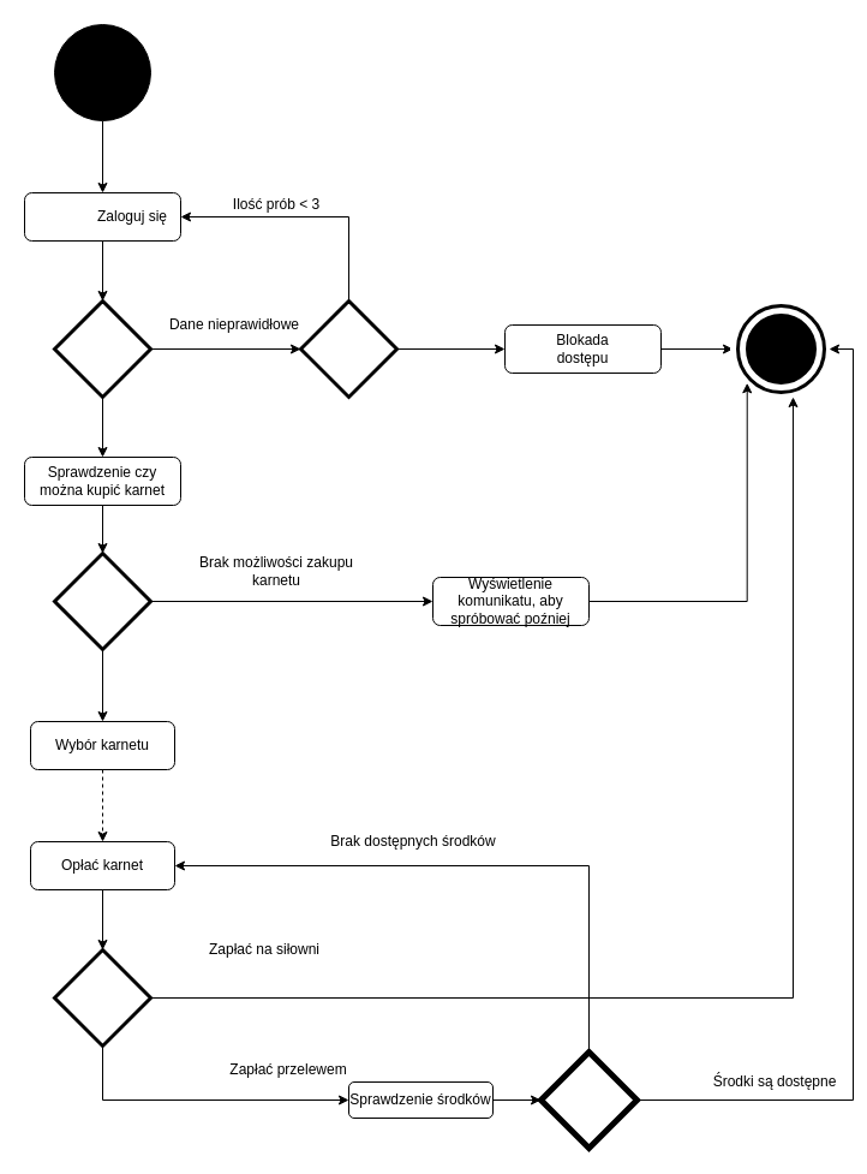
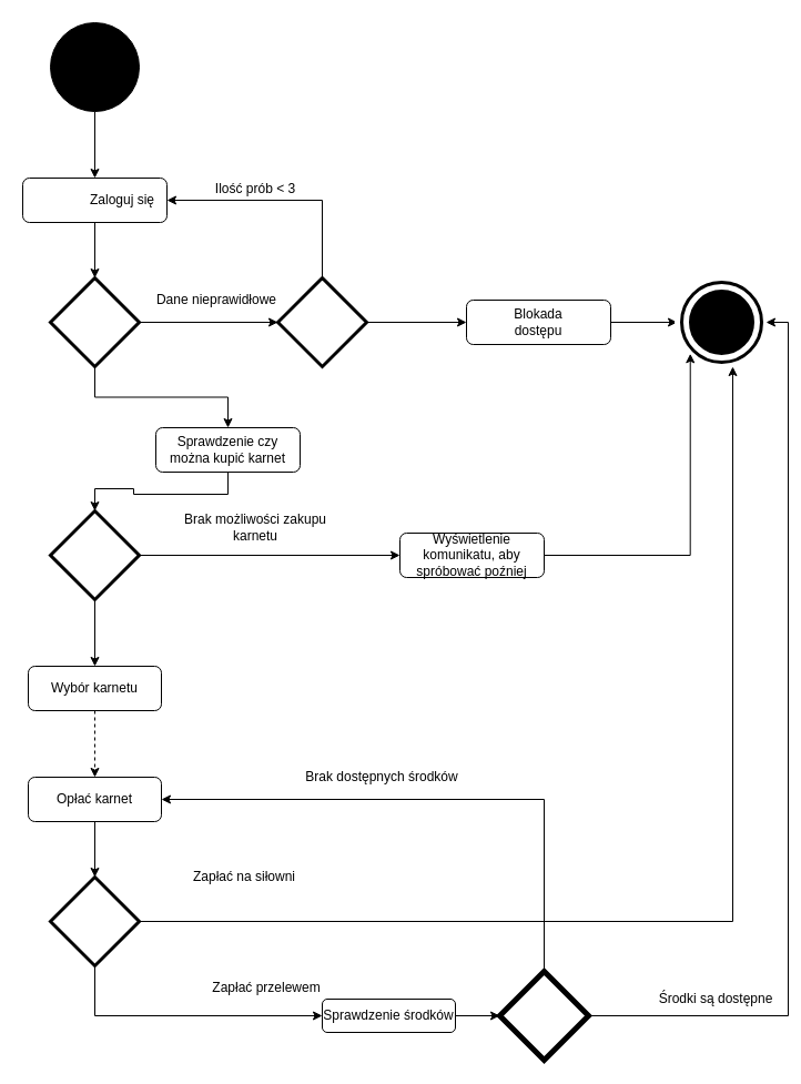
  <mxCell id="0" />
  <mxCell id="1" parent="0" />
  <mxCell id="2" value="" style="ellipse;whiteSpace=wrap;html=1;aspect=fixed;fillColor=#000000;" vertex="1" parent="1"><mxGeometry x="45" y="20" width="80" height="80" as="geometry" /></mxCell>
  <mxCell id="3" value="" style="endArrow=classic;html=1;exitX=0.5;exitY=1;exitDx=0;exitDy=0;entryX=0.5;entryY=0;entryDx=0;entryDy=0;" edge="1" parent="1" source="2" target="5"><mxGeometry width="50" height="50" relative="1" as="geometry"><mxPoint x="140" y="310" as="sourcePoint" /><mxPoint x="80" y="140" as="targetPoint" /><Array as="points" /></mxGeometry></mxCell>
  <mxCell id="4" style="edgeStyle=orthogonalEdgeStyle;rounded=0;orthogonalLoop=1;jettySize=auto;html=1;exitX=0.5;exitY=1;exitDx=0;exitDy=0;entryX=0.5;entryY=0;entryDx=0;entryDy=0;" edge="1" parent="1" source="5" target="9"><mxGeometry relative="1" as="geometry"><mxPoint x="85" y="260" as="targetPoint" /></mxGeometry></mxCell>
  <mxCell id="5" value="" style="rounded=1;whiteSpace=wrap;html=1;fillColor=#ffffff;" vertex="1" parent="1"><mxGeometry x="20" y="160" width="130" height="40" as="geometry" /></mxCell>
  <mxCell id="6" value="Zaloguj się" style="text;html=1;strokeColor=none;fillColor=none;align=center;verticalAlign=middle;whiteSpace=wrap;rounded=0;" vertex="1" parent="1"><mxGeometry x="75" y="170" width="70" height="20" as="geometry" /></mxCell>
  <mxCell id="7" style="edgeStyle=orthogonalEdgeStyle;rounded=0;orthogonalLoop=1;jettySize=auto;html=1;exitX=1;exitY=0.5;exitDx=0;exitDy=0;entryX=0;entryY=0.5;entryDx=0;entryDy=0;" edge="1" parent="1" source="9" target="12"><mxGeometry relative="1" as="geometry" /></mxCell>
  <mxCell id="8" style="edgeStyle=orthogonalEdgeStyle;rounded=0;orthogonalLoop=1;jettySize=auto;html=1;exitX=0.5;exitY=1;exitDx=0;exitDy=0;entryX=0.5;entryY=0;entryDx=0;entryDy=0;fontColor=#FFFFFF;" edge="1" parent="1" source="9" target="20"><mxGeometry relative="1" as="geometry" /></mxCell>
  <mxCell id="9" value="" style="rhombus;whiteSpace=wrap;html=1;strokeColor=#000000;fillColor=#FFFFFF;strokeWidth=3;" vertex="1" parent="1"><mxGeometry x="45" y="250" width="80" height="80" as="geometry" /></mxCell>
  <mxCell id="10" style="edgeStyle=orthogonalEdgeStyle;rounded=0;orthogonalLoop=1;jettySize=auto;html=1;exitX=0.5;exitY=0;exitDx=0;exitDy=0;entryX=1;entryY=0.5;entryDx=0;entryDy=0;" edge="1" parent="1" source="12" target="5"><mxGeometry relative="1" as="geometry" /></mxCell>
  <mxCell id="11" style="edgeStyle=orthogonalEdgeStyle;rounded=0;orthogonalLoop=1;jettySize=auto;html=1;exitX=1;exitY=0.5;exitDx=0;exitDy=0;entryX=0;entryY=0.5;entryDx=0;entryDy=0;" edge="1" parent="1" source="12" target="16"><mxGeometry relative="1" as="geometry" /></mxCell>
  <mxCell id="12" value="" style="rhombus;whiteSpace=wrap;html=1;strokeColor=#000000;fillColor=#FFFFFF;strokeWidth=3;" vertex="1" parent="1"><mxGeometry x="250" y="250" width="80" height="80" as="geometry" /></mxCell>
  <mxCell id="13" value="Dane nieprawidłowe" style="text;html=1;strokeColor=none;fillColor=none;align=center;verticalAlign=middle;whiteSpace=wrap;rounded=0;" vertex="1" parent="1"><mxGeometry x="120" y="260" width="150" height="20" as="geometry" /></mxCell>
  <mxCell id="14" value="Ilość prób &amp;lt; 3" style="text;html=1;strokeColor=none;fillColor=none;align=center;verticalAlign=middle;whiteSpace=wrap;rounded=0;" vertex="1" parent="1"><mxGeometry x="160" y="160" width="140" height="20" as="geometry" /></mxCell>
  <mxCell id="15" style="edgeStyle=orthogonalEdgeStyle;rounded=0;orthogonalLoop=1;jettySize=auto;html=1;exitX=1;exitY=0.5;exitDx=0;exitDy=0;entryX=0;entryY=0.5;entryDx=0;entryDy=0;" edge="1" parent="1" source="16" target="18"><mxGeometry relative="1" as="geometry"><mxPoint x="620" y="290" as="targetPoint" /></mxGeometry></mxCell>
  <mxCell id="16" value="" style="rounded=1;whiteSpace=wrap;html=1;fillColor=#ffffff;" vertex="1" parent="1"><mxGeometry x="420" y="270" width="130" height="40" as="geometry" /></mxCell>
  <mxCell id="17" value="Blokada dostępu" style="text;html=1;strokeColor=none;fillColor=none;align=center;verticalAlign=middle;whiteSpace=wrap;rounded=0;" vertex="1" parent="1"><mxGeometry x="450" y="280" width="70" height="20" as="geometry" /></mxCell>
  <mxCell id="18" value="" style="ellipse;shape=doubleEllipse;whiteSpace=wrap;html=1;aspect=fixed;fillColor=#000000;strokeColor=#FFFFFF;strokeWidth=5;" vertex="1" parent="1"><mxGeometry x="610" y="250" width="80" height="80" as="geometry" /></mxCell>
  <mxCell id="19" style="edgeStyle=orthogonalEdgeStyle;rounded=0;orthogonalLoop=1;jettySize=auto;html=1;exitX=0.5;exitY=1;exitDx=0;exitDy=0;entryX=0.5;entryY=0;entryDx=0;entryDy=0;fontColor=#FFFFFF;" edge="1" parent="1" source="20" target="23"><mxGeometry relative="1" as="geometry" /></mxCell>
- <mxCell id="20" value="Sprawdzenie czy można kupić karnet" style="rounded=1;whiteSpace=wrap;html=1;fillColor=#ffffff;" vertex="1" parent="1"><mxGeometry x="20" y="380" width="130" height="40" as="geometry" /></mxCell>
+ <mxCell id="20" value="Sprawdzenie czy można kupić karnet" style="rounded=1;whiteSpace=wrap;html=1;fillColor=#ffffff;" vertex="1" parent="1"><mxGeometry x="140" y="385" width="130" height="40" as="geometry" /></mxCell>
  <mxCell id="21" style="edgeStyle=orthogonalEdgeStyle;rounded=0;orthogonalLoop=1;jettySize=auto;html=1;exitX=1;exitY=0.5;exitDx=0;exitDy=0;fontColor=#000000;entryX=0;entryY=0.5;entryDx=0;entryDy=0;" edge="1" parent="1" source="23" target="27"><mxGeometry relative="1" as="geometry"><mxPoint x="350" y="500" as="targetPoint" /></mxGeometry></mxCell>
  <mxCell id="22" style="edgeStyle=orthogonalEdgeStyle;rounded=0;orthogonalLoop=1;jettySize=auto;html=1;exitX=0.5;exitY=1;exitDx=0;exitDy=0;fontColor=#000000;entryX=0.5;entryY=0;entryDx=0;entryDy=0;" edge="1" parent="1" source="23" target="29"><mxGeometry relative="1" as="geometry"><mxPoint x="80" y="600" as="targetPoint" /></mxGeometry></mxCell>
  <mxCell id="23" value="" style="rhombus;whiteSpace=wrap;html=1;strokeColor=#000000;fillColor=#FFFFFF;strokeWidth=3;" vertex="1" parent="1"><mxGeometry x="45" y="460" width="80" height="80" as="geometry" /></mxCell>
  <mxCell id="24" value="Text" style="text;html=1;strokeColor=none;fillColor=none;align=center;verticalAlign=middle;whiteSpace=wrap;rounded=0;shadow=0;labelBackgroundColor=#FFFFFF;fontColor=#FFFFFF;" vertex="1" parent="1"><mxGeometry x="280" y="460" width="40" height="20" as="geometry" /></mxCell>
  <mxCell id="25" value="Brak możliwości zakupu karnetu" style="text;html=1;strokeColor=none;fillColor=none;align=center;verticalAlign=middle;whiteSpace=wrap;rounded=0;shadow=0;labelBackgroundColor=#FFFFFF;fontColor=#000000;" vertex="1" parent="1"><mxGeometry x="150" y="465" width="160" height="20" as="geometry" /></mxCell>
  <mxCell id="26" style="edgeStyle=orthogonalEdgeStyle;rounded=0;orthogonalLoop=1;jettySize=auto;html=1;exitX=1;exitY=0.5;exitDx=0;exitDy=0;entryX=0;entryY=1;entryDx=0;entryDy=0;fontColor=#000000;" edge="1" parent="1" source="27" target="18"><mxGeometry relative="1" as="geometry" /></mxCell>
  <mxCell id="27" value="Wyświetlenie komunikatu, aby spróbować poźniej" style="rounded=1;whiteSpace=wrap;html=1;fillColor=#ffffff;" vertex="1" parent="1"><mxGeometry x="360" y="480" width="130" height="40" as="geometry" /></mxCell>
  <mxCell id="28" style="edgeStyle=orthogonalEdgeStyle;rounded=0;orthogonalLoop=1;jettySize=auto;html=1;exitX=0.5;exitY=1;exitDx=0;exitDy=0;fontColor=#000000;entryX=0.5;entryY=0;entryDx=0;entryDy=0;dashed=1;" edge="1" parent="1" source="29" target="31"><mxGeometry relative="1" as="geometry"><mxPoint x="85" y="690" as="targetPoint" /></mxGeometry></mxCell>
  <mxCell id="29" value="Wybór karnetu" style="rounded=1;whiteSpace=wrap;html=1;shadow=0;labelBackgroundColor=#FFFFFF;strokeColor=#000000;strokeWidth=1;fillColor=#FFFFFF;gradientColor=none;fontColor=#000000;" vertex="1" parent="1"><mxGeometry x="25" y="600" width="120" height="40" as="geometry" /></mxCell>
  <mxCell id="30" style="edgeStyle=orthogonalEdgeStyle;rounded=0;orthogonalLoop=1;jettySize=auto;html=1;exitX=0.5;exitY=1;exitDx=0;exitDy=0;fontColor=#000000;entryX=0.5;entryY=0;entryDx=0;entryDy=0;" edge="1" parent="1" source="31" target="34"><mxGeometry relative="1" as="geometry"><mxPoint x="85" y="800" as="targetPoint" /></mxGeometry></mxCell>
  <mxCell id="31" value="Opłać karnet" style="rounded=1;whiteSpace=wrap;html=1;shadow=0;labelBackgroundColor=#FFFFFF;strokeColor=#000000;strokeWidth=1;fillColor=#FFFFFF;gradientColor=none;fontColor=#000000;" vertex="1" parent="1"><mxGeometry x="25" y="700" width="120" height="40" as="geometry" /></mxCell>
  <mxCell id="32" style="edgeStyle=orthogonalEdgeStyle;rounded=0;orthogonalLoop=1;jettySize=auto;html=1;exitX=1;exitY=0.5;exitDx=0;exitDy=0;entryX=0.625;entryY=1;entryDx=0;entryDy=0;entryPerimeter=0;fontColor=#000000;" edge="1" parent="1" source="34" target="18"><mxGeometry relative="1" as="geometry" /></mxCell>
  <mxCell id="33" style="edgeStyle=orthogonalEdgeStyle;rounded=0;orthogonalLoop=1;jettySize=auto;html=1;exitX=0.5;exitY=1;exitDx=0;exitDy=0;fontColor=#000000;" edge="1" parent="1" source="34" target="38"><mxGeometry relative="1" as="geometry"><Array as="points"><mxPoint x="85" y="915" /></Array></mxGeometry></mxCell>
  <mxCell id="34" value="" style="rhombus;whiteSpace=wrap;html=1;strokeColor=#000000;fillColor=#FFFFFF;strokeWidth=3;" vertex="1" parent="1"><mxGeometry x="45" y="790" width="80" height="80" as="geometry" /></mxCell>
  <mxCell id="35" value="Zapłać na siłowni" style="text;html=1;strokeColor=none;fillColor=none;align=center;verticalAlign=middle;whiteSpace=wrap;rounded=0;shadow=0;labelBackgroundColor=#FFFFFF;fontColor=#000000;" vertex="1" parent="1"><mxGeometry x="160" y="780" width="120" height="20" as="geometry" /></mxCell>
  <mxCell id="36" value="Zapłać przelewem" style="text;html=1;strokeColor=none;fillColor=none;align=center;verticalAlign=middle;whiteSpace=wrap;rounded=0;shadow=0;labelBackgroundColor=#FFFFFF;fontColor=#000000;" vertex="1" parent="1"><mxGeometry x="180" y="880" width="120" height="20" as="geometry" /></mxCell>
  <mxCell id="37" style="edgeStyle=orthogonalEdgeStyle;rounded=0;orthogonalLoop=1;jettySize=auto;html=1;exitX=1;exitY=0.5;exitDx=0;exitDy=0;entryX=0;entryY=0.5;entryDx=0;entryDy=0;fontColor=#000000;" edge="1" parent="1" source="38" target="41"><mxGeometry relative="1" as="geometry" /></mxCell>
  <mxCell id="38" value="Sprawdzenie środków" style="rounded=1;whiteSpace=wrap;html=1;shadow=0;labelBackgroundColor=#FFFFFF;strokeColor=#000000;strokeWidth=1;fillColor=#FFFFFF;gradientColor=none;fontColor=#000000;" vertex="1" parent="1"><mxGeometry x="290" y="900" width="120" height="30" as="geometry" /></mxCell>
  <mxCell id="39" style="edgeStyle=orthogonalEdgeStyle;rounded=0;orthogonalLoop=1;jettySize=auto;html=1;exitX=1;exitY=0.5;exitDx=0;exitDy=0;entryX=1;entryY=0.5;entryDx=0;entryDy=0;fontColor=#000000;" edge="1" parent="1" source="41" target="18"><mxGeometry relative="1" as="geometry" /></mxCell>
  <mxCell id="40" style="edgeStyle=orthogonalEdgeStyle;rounded=0;orthogonalLoop=1;jettySize=auto;html=1;exitX=0.5;exitY=0;exitDx=0;exitDy=0;entryX=1;entryY=0.5;entryDx=0;entryDy=0;fontColor=#000000;" edge="1" parent="1" source="41" target="31"><mxGeometry relative="1" as="geometry" /></mxCell>
  <mxCell id="41" value="" style="rhombus;whiteSpace=wrap;html=1;shadow=0;labelBackgroundColor=#FFFFFF;strokeColor=#000000;strokeWidth=5;fillColor=#FFFFFF;gradientColor=none;fontColor=#000000;" vertex="1" parent="1"><mxGeometry x="450" y="875" width="80" height="80" as="geometry" /></mxCell>
  <mxCell id="42" value="Środki są dostępne" style="text;html=1;strokeColor=none;fillColor=none;align=center;verticalAlign=middle;whiteSpace=wrap;rounded=0;shadow=0;labelBackgroundColor=#FFFFFF;fontColor=#000000;" vertex="1" parent="1"><mxGeometry x="590" y="890" width="110" height="20" as="geometry" /></mxCell>
  <mxCell id="43" value="Brak dostępnych środków" style="text;html=1;strokeColor=none;fillColor=none;align=center;verticalAlign=middle;whiteSpace=wrap;rounded=0;shadow=0;labelBackgroundColor=#FFFFFF;fontColor=#000000;" vertex="1" parent="1"><mxGeometry x="269" y="690" width="150" height="20" as="geometry" /></mxCell>
